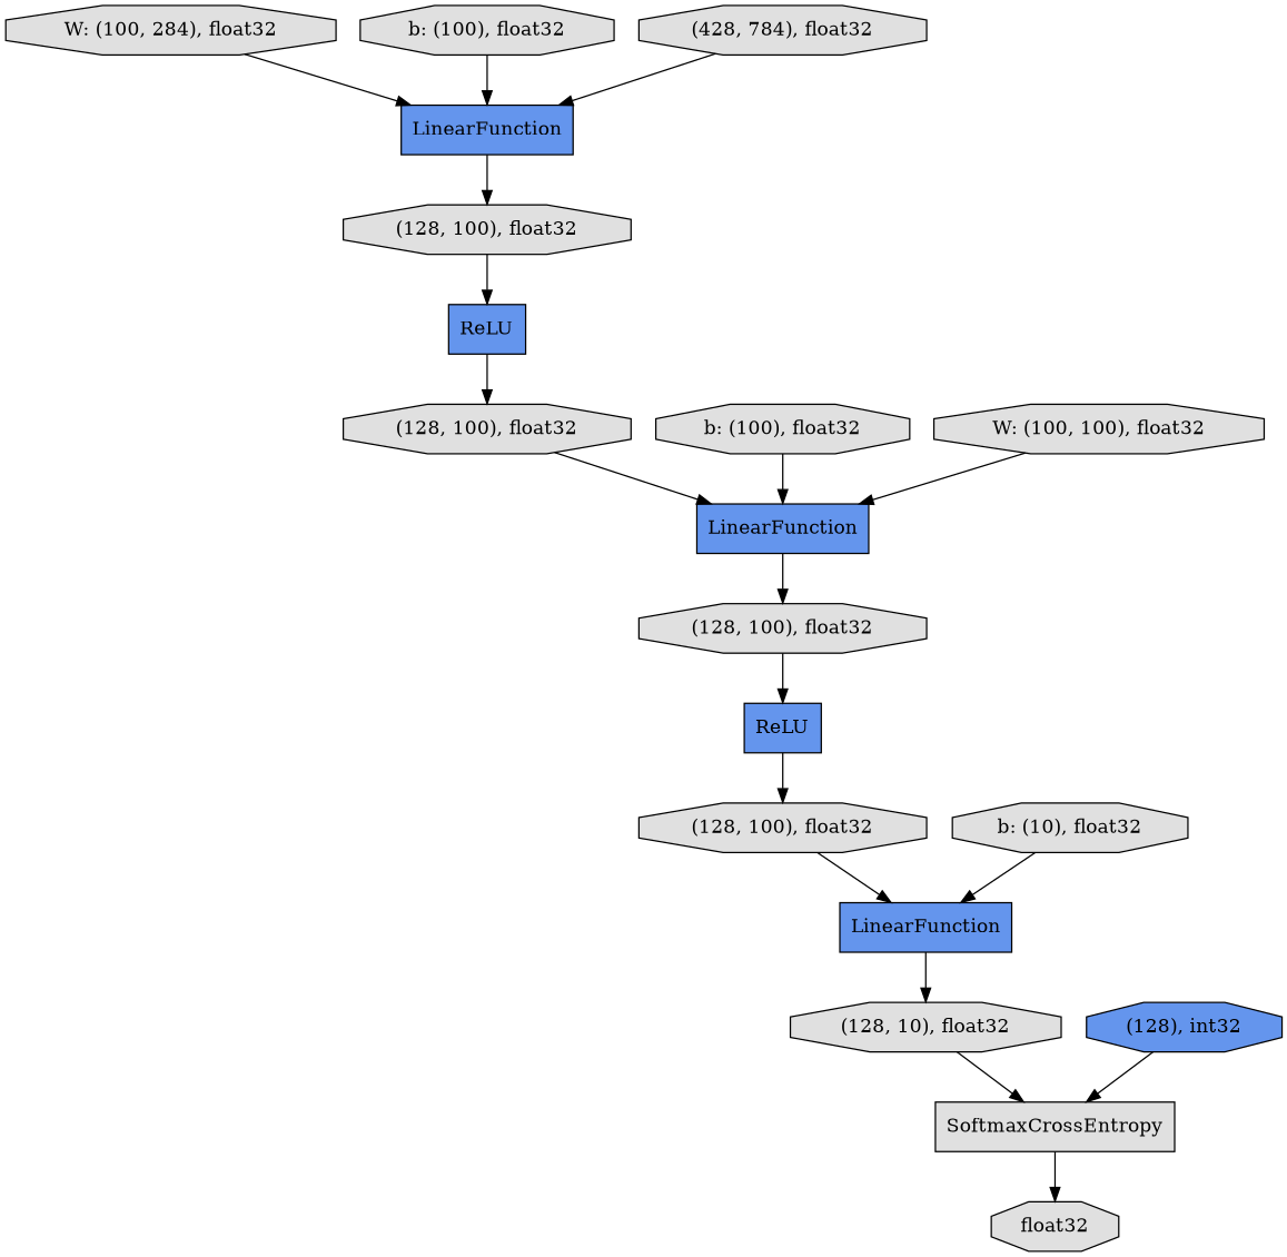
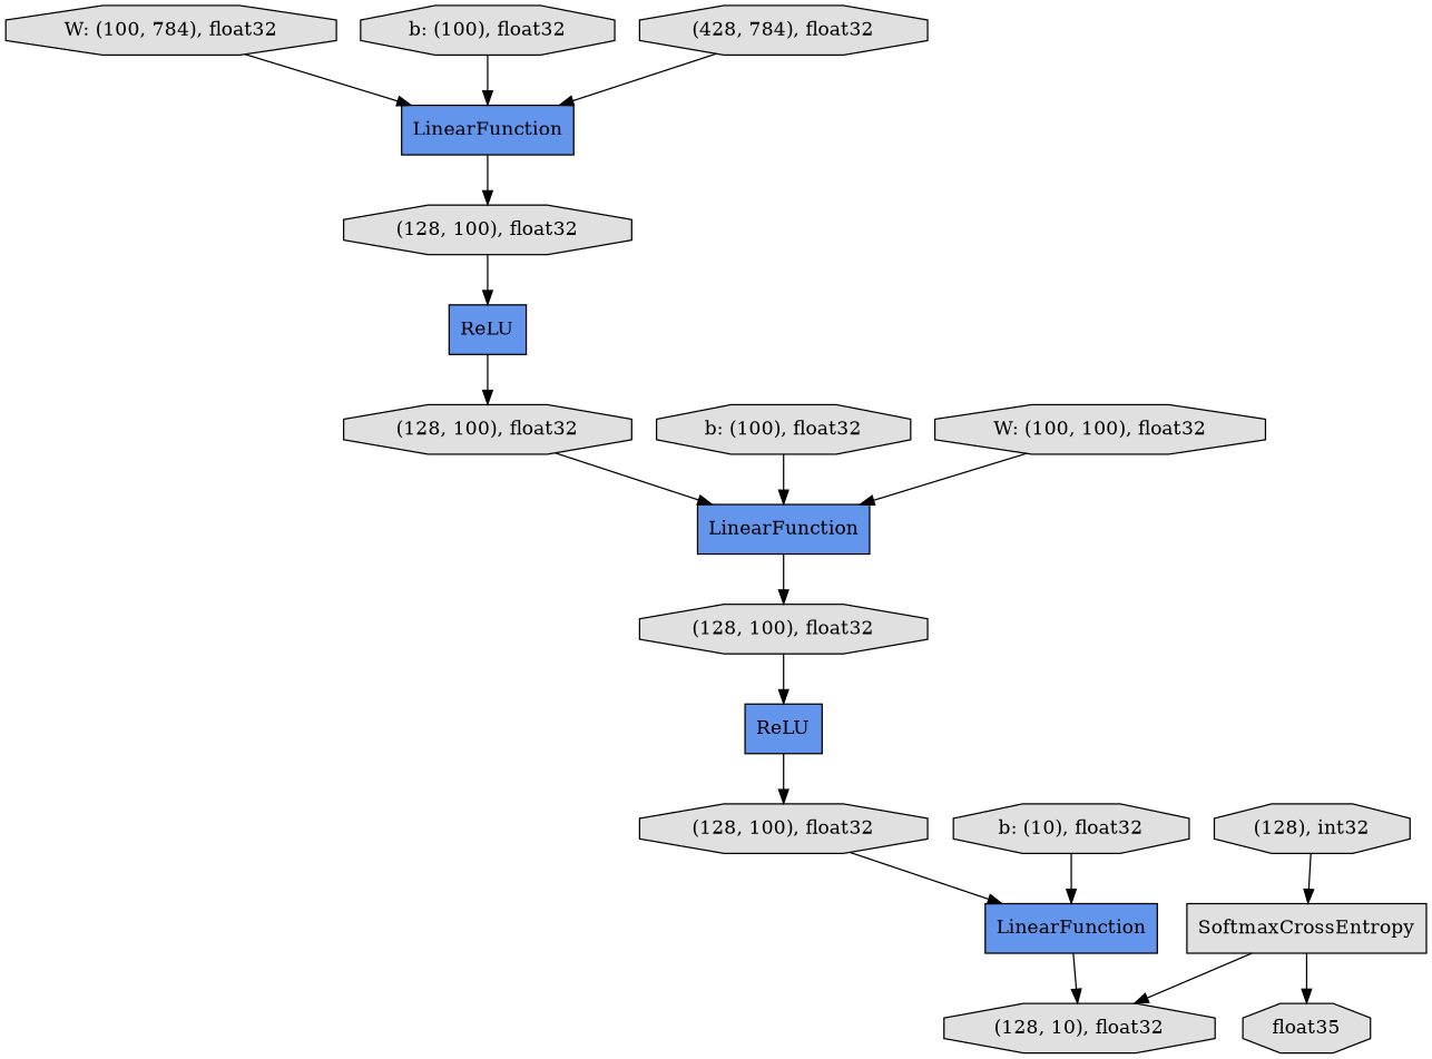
  digraph {
    rankdir=TB
    node [fillcolor="#E0E0E0" shape=octagon style=filled]
    n1 [label=SoftmaxCrossEntropy shape=record]
-   n2 [label=float32]
+   n2 [label=float35]
    n3 [label="(128, 100), float32"]
    n4 [fillcolor="#6495ED" label=LinearFunction shape=record]
    n5 [label="(128, 100), float32"]
    n6 [fillcolor="#6495ED" label=ReLU shape=record]
    n7 [label="b: (100), float32"]
    n8 [label="(128, 100), float32"]
    n9 [fillcolor="#6495ED" label=LinearFunction shape=record]
-   n10 [label="W: (100, 284), float32"]
+   n10 [label="W: (100, 784), float32"]
    n11 [fillcolor="#6495ED" label=LinearFunction shape=record]
    n12 [label="(128, 100), float32"]
    n13 [label="(128, 10), float32"]
    n14 [label="b: (10), float32"]
-   n15 [fillcolor="#6495ED" label="(128), int32"]
+   n15 [label="(128), int32"]
    n16 [fillcolor="#6495ED" label=ReLU shape=record]
    n17 [label="b: (100), float32"]
    n18 [label="(428, 784), float32"]
    n19 [label="W: (100, 100), float32"]
    n1 -> n2
    n3 -> n4
    n4 -> n5
    n5 -> n6
    n6 -> n8
    n7 -> n4
    n8 -> n9
    n9 -> n13
    n10 -> n11
    n11 -> n12
    n12 -> n16
-   n13 -> n1
+   n1 -> n13
    n14 -> n9
    n15 -> n1
    n16 -> n3
    n17 -> n11
    n18 -> n11
    n19 -> n4
  }
